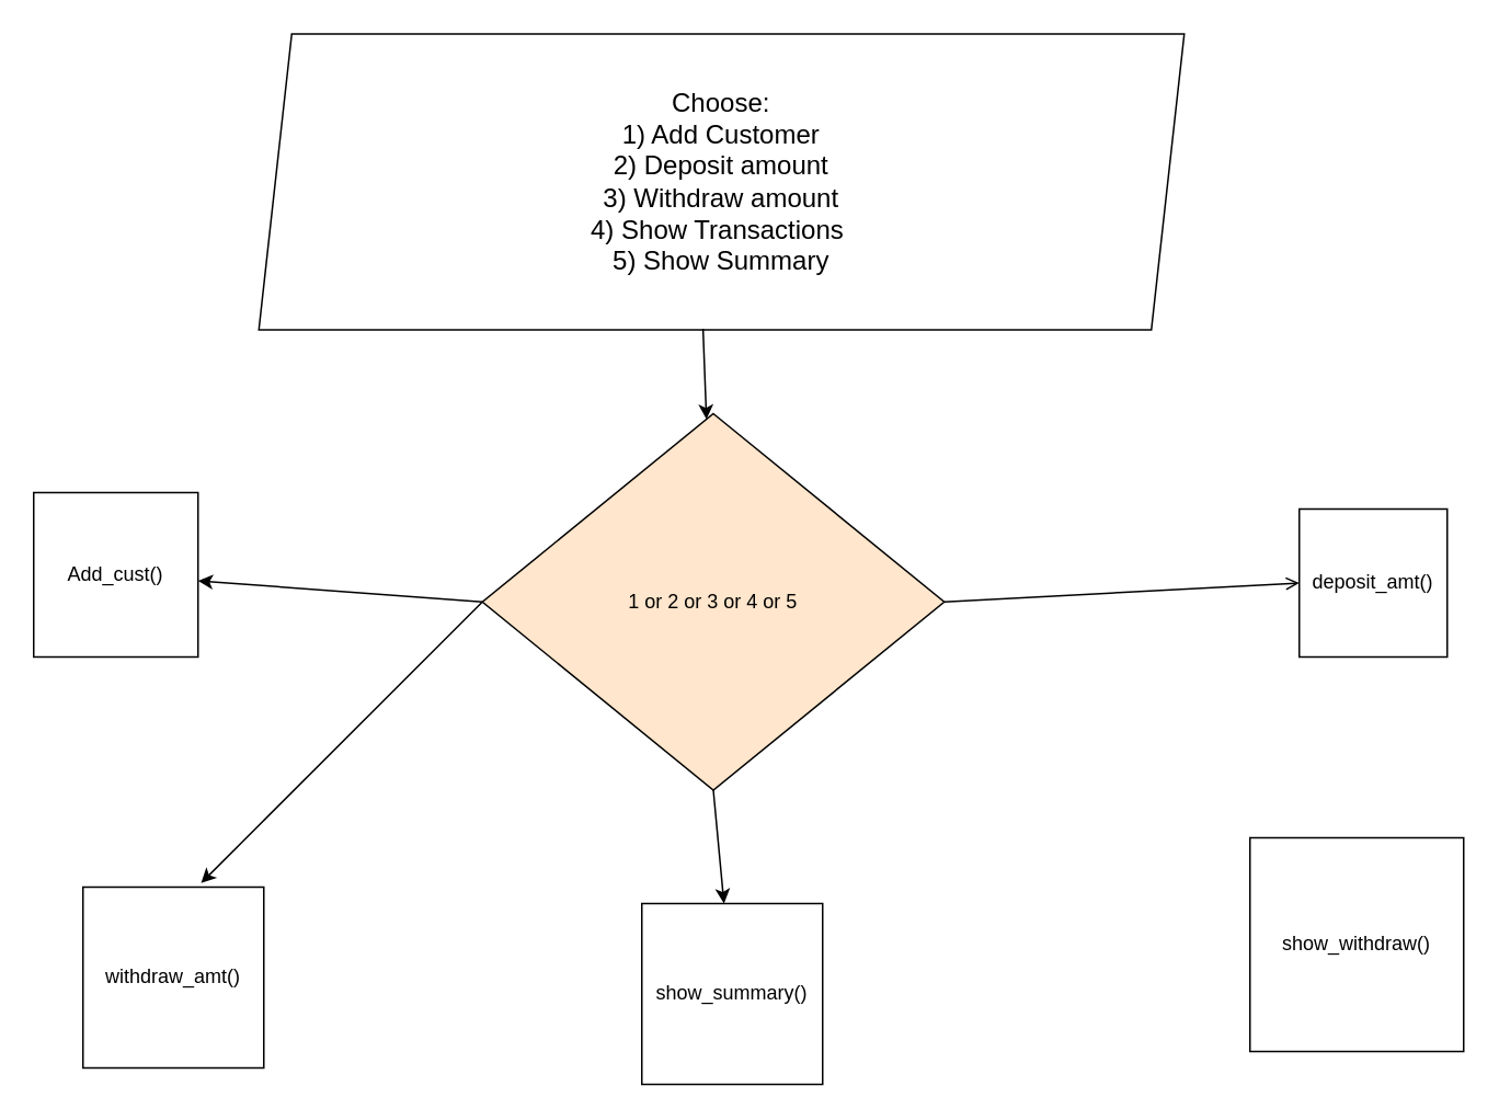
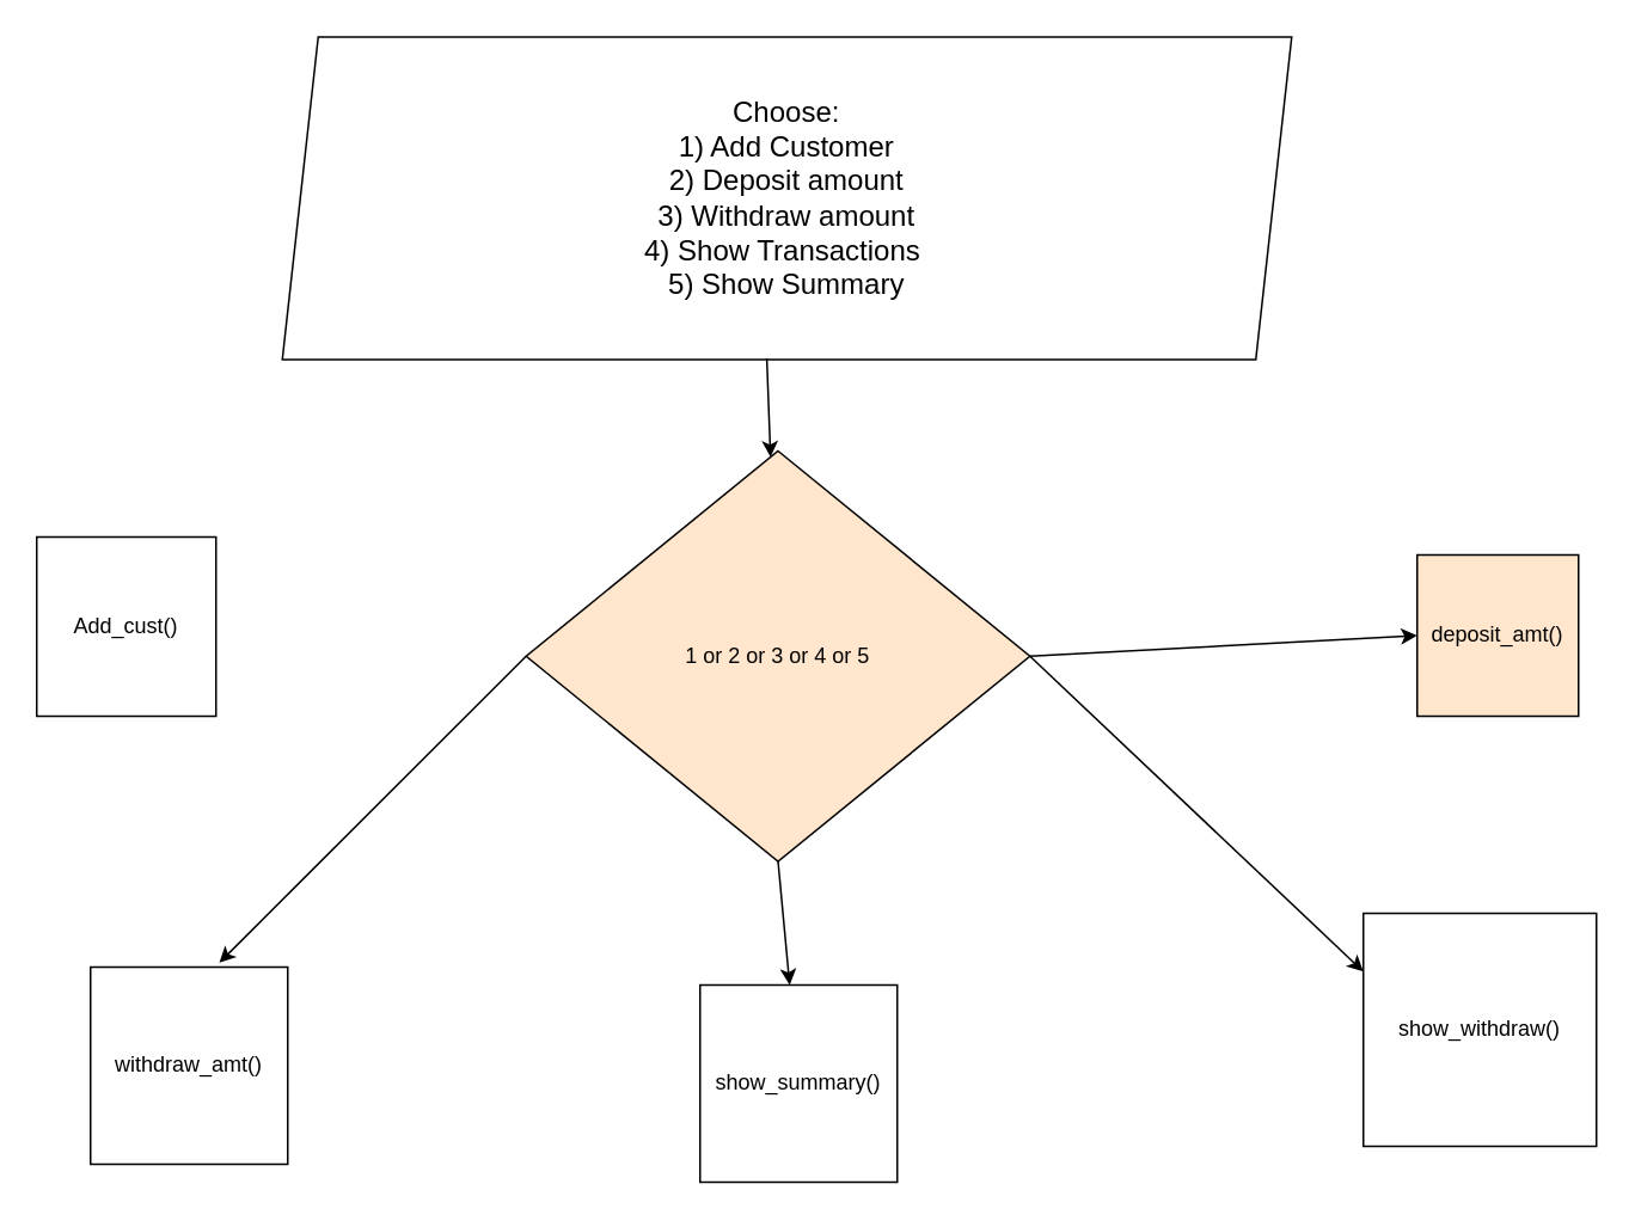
  <mxCell id="0" />
  <mxCell id="1" parent="0" />
  <mxCell id="2" value="Choose:&lt;br&gt;1) Add Customer&lt;br&gt;2) Deposit amount&lt;br&gt;3) Withdraw amount&lt;br&gt;4) Show Transactions&amp;nbsp;&lt;br&gt;5) Show Summary" style="shape=parallelogram;perimeter=parallelogramPerimeter;whiteSpace=wrap;html=1;fixedSize=1;fontSize=16;" parent="1" vertex="1"><mxGeometry x="157" y="20" width="563" height="180" as="geometry" /></mxCell>
  <mxCell id="3" value="1 or 2 or 3 or 4 or 5" style="rhombus;whiteSpace=wrap;html=1;fillColor=#ffe6cc;" vertex="1" parent="1"><mxGeometry x="293" y="251" width="281" height="229" as="geometry" /></mxCell>
  <mxCell id="4" value="Add_cust()" style="whiteSpace=wrap;html=1;aspect=fixed;" vertex="1" parent="1"><mxGeometry x="20" y="299" width="100" height="100" as="geometry" /></mxCell>
- <mxCell id="5" value="deposit_amt()" style="whiteSpace=wrap;html=1;aspect=fixed;" vertex="1" parent="1"><mxGeometry x="790" y="309" width="90" height="90" as="geometry" /></mxCell>
+ <mxCell id="5" value="deposit_amt()" style="whiteSpace=wrap;html=1;aspect=fixed;fillColor=#ffe6cc;" vertex="1" parent="1"><mxGeometry x="790" y="309" width="90" height="90" as="geometry" /></mxCell>
  <mxCell id="6" value="withdraw_amt()" style="whiteSpace=wrap;html=1;aspect=fixed;" vertex="1" parent="1"><mxGeometry x="50" y="539" width="110" height="110" as="geometry" /></mxCell>
  <mxCell id="7" value="show_withdraw()" style="whiteSpace=wrap;html=1;aspect=fixed;" vertex="1" parent="1"><mxGeometry x="760" y="509" width="130" height="130" as="geometry" /></mxCell>
  <mxCell id="8" value="show_summary()" style="whiteSpace=wrap;html=1;aspect=fixed;" vertex="1" parent="1"><mxGeometry x="390" y="549" width="110" height="110" as="geometry" /></mxCell>
- <mxCell id="9" value="" style="endArrow=classic;html=1;rounded=0;exitX=0;exitY=0.5;exitDx=0;exitDy=0;" edge="1" parent="1" source="3" target="4"><mxGeometry width="50" height="50" relative="1" as="geometry"><mxPoint x="430" y="519" as="sourcePoint" /><mxPoint x="480" y="469" as="targetPoint" /></mxGeometry></mxCell>
- <mxCell id="10" value="" style="endArrow=open;html=1;rounded=0;exitX=1;exitY=0.5;exitDx=0;exitDy=0;entryX=0;entryY=0.5;entryDx=0;entryDy=0;" edge="1" parent="1" source="3" target="5"><mxGeometry width="50" height="50" relative="1" as="geometry"><mxPoint x="303" y="376" as="sourcePoint" /><mxPoint x="130" y="363" as="targetPoint" /></mxGeometry></mxCell>
+ <mxCell id="10" value="" style="endArrow=classic;html=1;rounded=0;exitX=1;exitY=0.5;exitDx=0;exitDy=0;entryX=0;entryY=0.5;entryDx=0;entryDy=0;" edge="1" parent="1" source="3" target="5"><mxGeometry width="50" height="50" relative="1" as="geometry"><mxPoint x="303" y="376" as="sourcePoint" /><mxPoint x="130" y="363" as="targetPoint" /></mxGeometry></mxCell>
+ <mxCell id="11" value="" style="endArrow=classic;html=1;rounded=0;exitX=1;exitY=0.5;exitDx=0;exitDy=0;entryX=0;entryY=0.25;entryDx=0;entryDy=0;" edge="1" parent="1" source="3" target="7"><mxGeometry width="50" height="50" relative="1" as="geometry"><mxPoint x="584" y="376" as="sourcePoint" /><mxPoint x="800" y="364" as="targetPoint" /></mxGeometry></mxCell>
  <mxCell id="12" value="" style="endArrow=classic;html=1;rounded=0;entryX=0.653;entryY=-0.022;entryDx=0;entryDy=0;entryPerimeter=0;exitX=0;exitY=0.5;exitDx=0;exitDy=0;" edge="1" parent="1" source="3" target="6"><mxGeometry width="50" height="50" relative="1" as="geometry"><mxPoint x="430" y="479" as="sourcePoint" /><mxPoint x="770" y="552" as="targetPoint" /></mxGeometry></mxCell>
  <mxCell id="13" value="" style="endArrow=classic;html=1;rounded=0;exitX=0.5;exitY=1;exitDx=0;exitDy=0;" edge="1" parent="1" source="3"><mxGeometry width="50" height="50" relative="1" as="geometry"><mxPoint x="430" y="479" as="sourcePoint" /><mxPoint x="440" y="549" as="targetPoint" /></mxGeometry></mxCell>
  <mxCell id="14" value="" style="endArrow=classic;html=1;rounded=0;exitX=0.48;exitY=0.996;exitDx=0;exitDy=0;exitPerimeter=0;" edge="1" parent="1" source="2" target="3"><mxGeometry width="50" height="50" relative="1" as="geometry"><mxPoint x="430" y="229" as="sourcePoint" /><mxPoint x="570" y="349" as="targetPoint" /></mxGeometry></mxCell>
